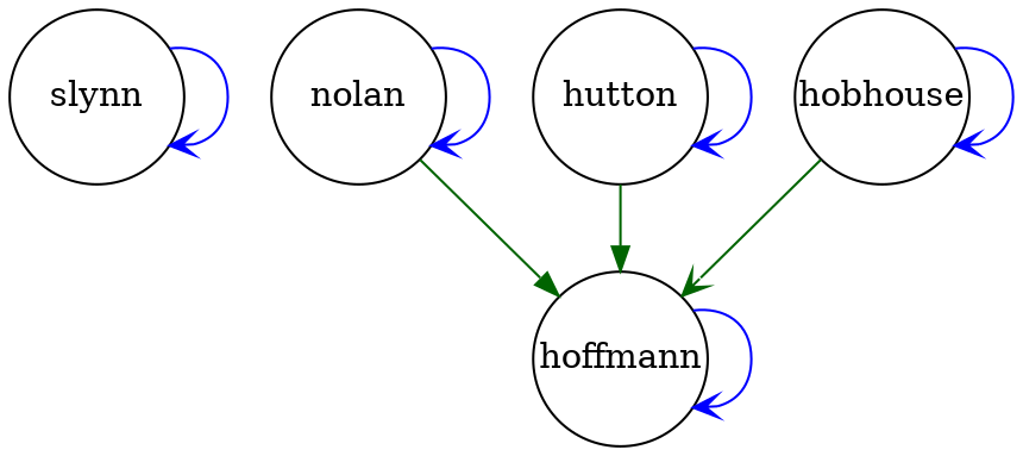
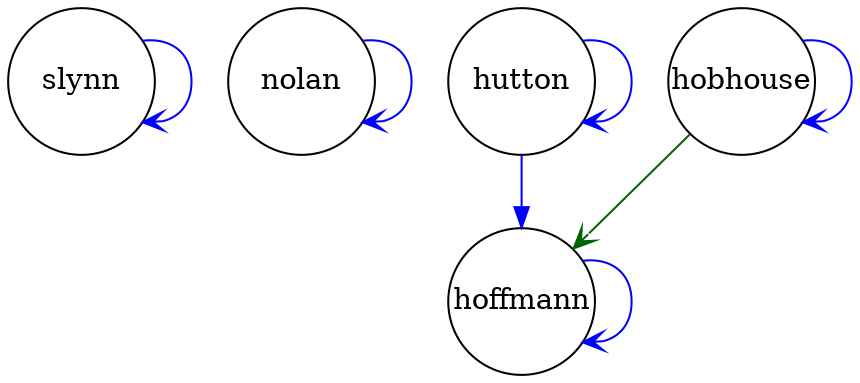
  digraph {
    node [fillcolor=white fixedsize=true shape=circle style=filled]
    edge [arrowhead=vee color=blue penwidth=1]
    slynn [height=1 width=1]
    hoffmann [height=1 width=1]
    nolan [height=1 width=1]
    hutton [height=1 width=1]
    hobhouse [height=1 width=1]
    slynn -> slynn
    hoffmann -> hoffmann
-   nolan -> hoffmann [arrowhead=normal color=darkgreen]
    nolan -> nolan
-   hutton -> hoffmann [arrowhead=normal color=darkgreen]
+   hutton -> hoffmann [arrowhead=normal]
    hutton -> hutton
    hobhouse -> hoffmann [color=darkgreen]
    hobhouse -> hobhouse
  }
